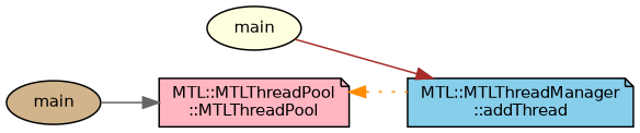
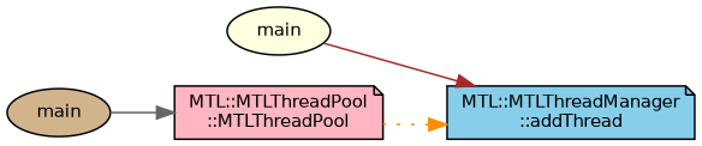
  digraph {
    rankdir=RL
    node [color=black fontname=Helvetica fontsize=10 shape=note style=filled]
    edge [dir=back fontname=Helvetica fontsize=10 labelfontname=Helvetica labelfontsize=10 style=solid]
    n1 [fillcolor=skyblue fontcolor=black height=0.2 label="MTL::MTLThreadManager\l::addThread" width=0.4]
    n2 [fillcolor=lightyellow height=0.2 label=main shape=ellipse width=0.4]
    n3 [fillcolor=lightpink height=0.2 label="MTL::MTLThreadPool\l::MTLThreadPool" width=0.4]
    n4 [fillcolor=tan height=0.2 label=main shape=ellipse width=0.4]
    n1 -> n2 [color=brown]
-   n3 -> n1 [color=darkorange style=dotted]
+   n1 -> n3 [color=darkorange style=dotted]
    n3 -> n4 [color=gray40]
  }
